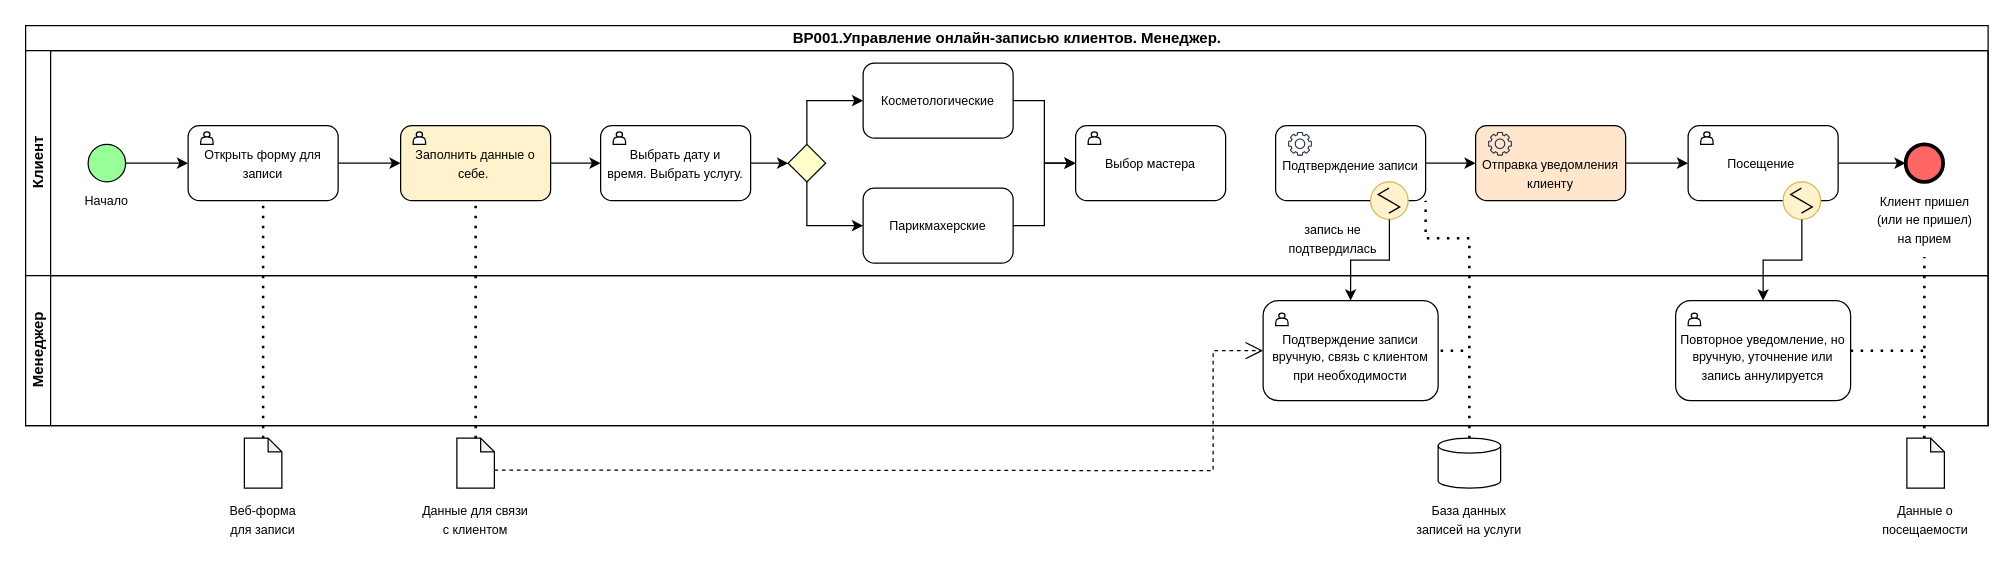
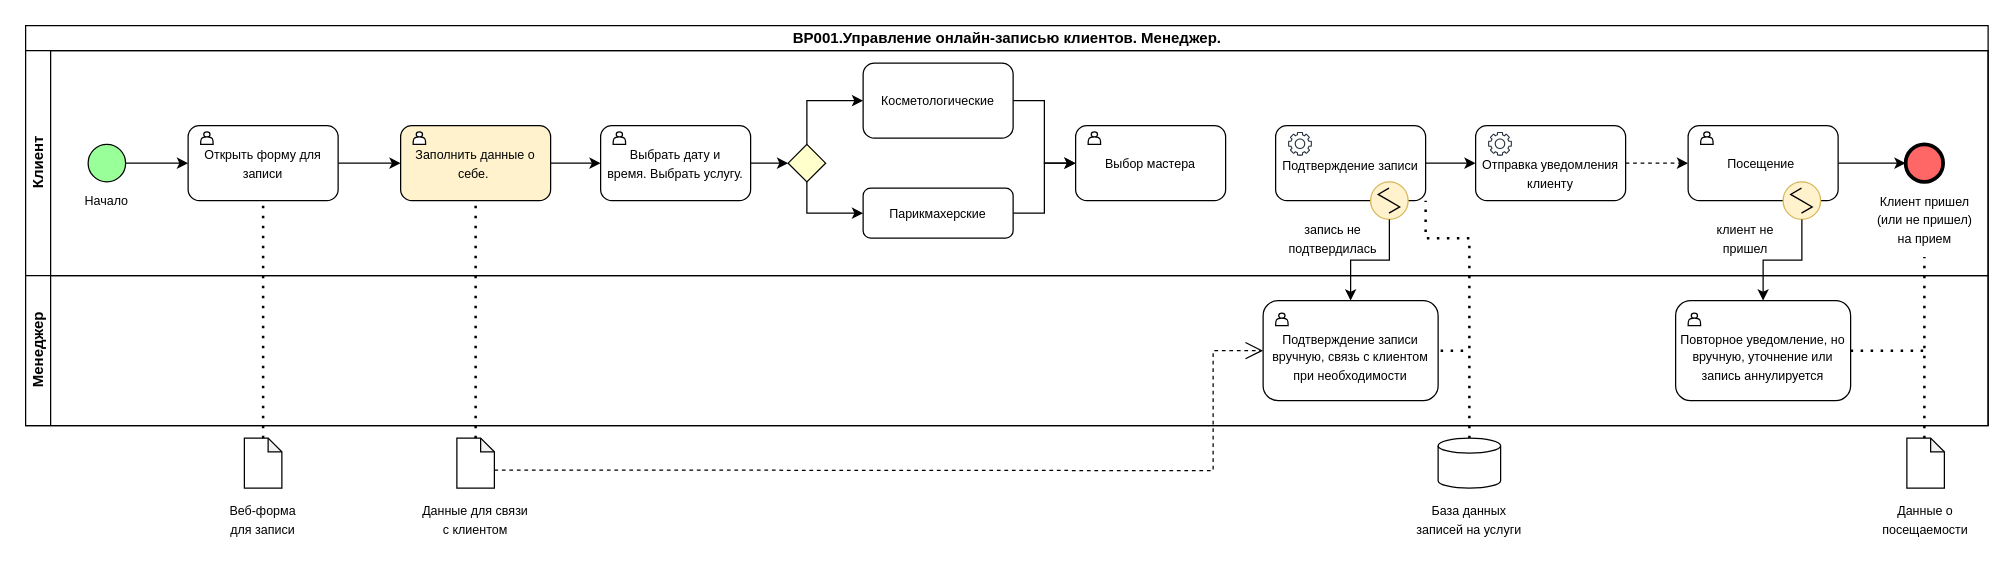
  <mxCell id="0" />
  <mxCell id="1" parent="0" />
  <mxCell id="2" value="BP001.Управление онлайн-записью клиентов. Менеджер." style="swimlane;childLayout=stackLayout;resizeParent=1;resizeParentMax=0;horizontal=1;startSize=20;horizontalStack=0;html=1;" vertex="1" parent="1"><mxGeometry x="20" y="20" width="1570" height="320" as="geometry"><mxRectangle x="150" y="40" width="60" height="30" as="alternateBounds" /></mxGeometry></mxCell>
  <mxCell id="3" value="Клиент" style="swimlane;startSize=20;horizontal=0;html=1;" vertex="1" parent="2"><mxGeometry y="20" width="1570" height="180" as="geometry" /></mxCell>
  <mxCell id="4" value="&lt;font size=&quot;1&quot;&gt;Выбор мастера&lt;/font&gt;" style="rounded=1;whiteSpace=wrap;html=1;" vertex="1" parent="3"><mxGeometry x="840" y="60" width="120" height="60" as="geometry" /></mxCell>
  <mxCell id="5" value="" style="shape=actor;whiteSpace=wrap;html=1;" vertex="1" parent="3"><mxGeometry x="850" y="65" width="10" height="10" as="geometry" /></mxCell>
  <mxCell id="6" value="" style="ellipse;whiteSpace=wrap;html=1;aspect=fixed;fillColor=light-dark(#99FF99,var(--ge-dark-color, #121212));" vertex="1" parent="3"><mxGeometry x="50" y="75" width="30" height="30" as="geometry" /></mxCell>
  <mxCell id="7" value="" style="edgeStyle=orthogonalEdgeStyle;rounded=0;orthogonalLoop=1;jettySize=auto;html=1;entryX=0;entryY=0.5;entryDx=0;entryDy=0;" edge="1" parent="3" source="8" target="11"><mxGeometry relative="1" as="geometry" /></mxCell>
  <mxCell id="8" value="&lt;font style=&quot;font-size: 10px;&quot;&gt;Открыть форму для записи&lt;/font&gt;" style="rounded=1;whiteSpace=wrap;html=1;" vertex="1" parent="3"><mxGeometry x="130" y="60" width="120" height="60" as="geometry" /></mxCell>
  <mxCell id="9" value="" style="shape=actor;whiteSpace=wrap;html=1;" vertex="1" parent="3"><mxGeometry x="140" y="65" width="10" height="10" as="geometry" /></mxCell>
  <mxCell id="10" value="" style="edgeStyle=orthogonalEdgeStyle;rounded=0;orthogonalLoop=1;jettySize=auto;html=1;entryX=0;entryY=0.5;entryDx=0;entryDy=0;" edge="1" parent="3" source="11" target="14"><mxGeometry relative="1" as="geometry" /></mxCell>
  <mxCell id="11" value="&lt;font size=&quot;1&quot;&gt;Заполнить данные о себе.&amp;nbsp;&lt;/font&gt;" style="rounded=1;whiteSpace=wrap;html=1;fillColor=#fff2cc;" vertex="1" parent="3"><mxGeometry x="300" y="60" width="120" height="60" as="geometry" /></mxCell>
  <mxCell id="12" value="" style="shape=actor;whiteSpace=wrap;html=1;" vertex="1" parent="3"><mxGeometry x="310" y="65" width="10" height="10" as="geometry" /></mxCell>
  <mxCell id="13" value="" style="edgeStyle=orthogonalEdgeStyle;rounded=0;orthogonalLoop=1;jettySize=auto;html=1;" edge="1" parent="3" source="14"><mxGeometry relative="1" as="geometry"><mxPoint x="610.059" y="90.059" as="targetPoint" /></mxGeometry></mxCell>
  <mxCell id="14" value="&lt;font style=&quot;font-size: 10px;&quot;&gt;&lt;span style=&quot;font-size: x-small;&quot;&gt;Выбрать дату и время.&amp;nbsp;&lt;/span&gt;Выбрать услугу.&lt;/font&gt;" style="rounded=1;whiteSpace=wrap;html=1;" vertex="1" parent="3"><mxGeometry x="460" y="60" width="120" height="60" as="geometry" /></mxCell>
  <mxCell id="15" value="" style="shape=actor;whiteSpace=wrap;html=1;" vertex="1" parent="3"><mxGeometry x="470" y="65" width="10" height="10" as="geometry" /></mxCell>
  <mxCell id="16" style="edgeStyle=orthogonalEdgeStyle;rounded=0;orthogonalLoop=1;jettySize=auto;html=1;exitX=0.5;exitY=1;exitDx=0;exitDy=0;entryX=0;entryY=0.5;entryDx=0;entryDy=0;" edge="1" parent="3" source="17" target="23"><mxGeometry relative="1" as="geometry" /></mxCell>
  <mxCell id="17" value="" style="rhombus;whiteSpace=wrap;html=1;fillColor=light-dark(#FFFFCC,var(--ge-dark-color, #121212));" vertex="1" parent="3"><mxGeometry x="610" y="75" width="30" height="30" as="geometry" /></mxCell>
  <mxCell id="18" style="edgeStyle=orthogonalEdgeStyle;rounded=0;orthogonalLoop=1;jettySize=auto;html=1;exitX=1;exitY=0.5;exitDx=0;exitDy=0;entryX=0;entryY=0.5;entryDx=0;entryDy=0;" edge="1" parent="3" source="19" target="4"><mxGeometry relative="1" as="geometry" /></mxCell>
  <mxCell id="19" value="&lt;font style=&quot;font-size: 10px;&quot;&gt;Косметологические&lt;/font&gt;" style="rounded=1;whiteSpace=wrap;html=1;" vertex="1" parent="3"><mxGeometry x="670" y="10" width="120" height="60" as="geometry" /></mxCell>
  <mxCell id="20" value="" style="edgeStyle=orthogonalEdgeStyle;rounded=0;orthogonalLoop=1;jettySize=auto;html=1;exitX=0.5;exitY=0;exitDx=0;exitDy=0;entryX=0;entryY=0.5;entryDx=0;entryDy=0;" edge="1" parent="3" source="17" target="19"><mxGeometry relative="1" as="geometry"><mxPoint x="920" y="150" as="targetPoint" /><mxPoint x="775" y="135" as="sourcePoint" /><Array as="points" /></mxGeometry></mxCell>
  <mxCell id="21" value="" style="endArrow=classic;html=1;rounded=0;exitX=1;exitY=0.5;exitDx=0;exitDy=0;" edge="1" parent="3" source="6"><mxGeometry width="50" height="50" relative="1" as="geometry"><mxPoint x="320" y="260" as="sourcePoint" /><mxPoint x="130" y="90" as="targetPoint" /></mxGeometry></mxCell>
  <mxCell id="22" style="edgeStyle=orthogonalEdgeStyle;rounded=0;orthogonalLoop=1;jettySize=auto;html=1;exitX=1;exitY=0.5;exitDx=0;exitDy=0;entryX=0;entryY=0.5;entryDx=0;entryDy=0;" edge="1" parent="3" source="23" target="4"><mxGeometry relative="1" as="geometry" /></mxCell>
- <mxCell id="23" value="&lt;font style=&quot;font-size: 10px;&quot;&gt;Парикмахерские&lt;/font&gt;" style="rounded=1;whiteSpace=wrap;html=1;" vertex="1" parent="3"><mxGeometry x="670" y="110" width="120" height="60" as="geometry" /></mxCell>
+ <mxCell id="23" value="&lt;font style=&quot;font-size: 10px;&quot;&gt;Парикмахерские&lt;/font&gt;" style="rounded=1;whiteSpace=wrap;html=1;" vertex="1" parent="3"><mxGeometry x="670" y="110" width="120" height="40" as="geometry" /></mxCell>
  <mxCell id="24" value="" style="edgeStyle=orthogonalEdgeStyle;rounded=0;orthogonalLoop=1;jettySize=auto;html=1;entryX=0;entryY=0.5;entryDx=0;entryDy=0;" edge="1" parent="3" source="25" target="31"><mxGeometry relative="1" as="geometry" /></mxCell>
  <mxCell id="25" value="&lt;font size=&quot;1&quot;&gt;Подтверждение записи&lt;/font&gt;" style="rounded=1;whiteSpace=wrap;html=1;spacingBottom=-4;" vertex="1" parent="3"><mxGeometry x="1000" y="60" width="120" height="60" as="geometry" /></mxCell>
  <mxCell id="26" value="" style="sketch=0;outlineConnect=0;fontColor=#232F3E;gradientColor=none;fillColor=#232F3D;strokeColor=none;dashed=0;verticalLabelPosition=bottom;verticalAlign=top;align=center;html=1;fontSize=12;fontStyle=0;aspect=fixed;pointerEvents=1;shape=mxgraph.aws4.gear;" vertex="1" parent="3"><mxGeometry x="1010" y="65" width="19" height="19" as="geometry" /></mxCell>
  <mxCell id="27" value="&lt;font style=&quot;font-size: 10px;&quot;&gt;запись не подтвердилась&lt;/font&gt;" style="text;html=1;align=center;verticalAlign=middle;whiteSpace=wrap;rounded=0;" vertex="1" parent="3"><mxGeometry x="1016" y="135" width="60" height="30" as="geometry" /></mxCell>
  <mxCell id="28" value="" style="ellipse;whiteSpace=wrap;html=1;aspect=fixed;fillColor=#fff2cc;strokeColor=#d6b656;" vertex="1" parent="3"><mxGeometry x="1076" y="105" width="30" height="30" as="geometry" /></mxCell>
  <mxCell id="29" value="" style="edgeStyle=isometricEdgeStyle;endArrow=none;html=1;rounded=0;" edge="1" parent="3"><mxGeometry width="50" height="100" relative="1" as="geometry"><mxPoint x="1090.66" y="130" as="sourcePoint" /><mxPoint x="1090.66" y="110" as="targetPoint" /><Array as="points"><mxPoint x="1090.66" y="120" /></Array></mxGeometry></mxCell>
- <mxCell id="30" value="" style="edgeStyle=orthogonalEdgeStyle;rounded=0;orthogonalLoop=1;jettySize=auto;html=1;" edge="1" parent="3" source="31" target="34"><mxGeometry relative="1" as="geometry" /></mxCell>
- <mxCell id="31" value="&lt;font size=&quot;1&quot;&gt;Отправка уведомления клиенту&lt;/font&gt;" style="rounded=1;whiteSpace=wrap;html=1;spacing=2;spacingBottom=-16;fillColor=#ffe6cc;" vertex="1" parent="3"><mxGeometry x="1160" y="60" width="120" height="60" as="geometry" /></mxCell>
+ <mxCell id="30" value="" style="edgeStyle=orthogonalEdgeStyle;rounded=0;orthogonalLoop=1;jettySize=auto;html=1;dashed=1;" edge="1" parent="3" source="31" target="34"><mxGeometry relative="1" as="geometry" /></mxCell>
+ <mxCell id="31" value="&lt;font size=&quot;1&quot;&gt;Отправка уведомления клиенту&lt;/font&gt;" style="rounded=1;whiteSpace=wrap;html=1;spacing=2;spacingBottom=-16;" vertex="1" parent="3"><mxGeometry x="1160" y="60" width="120" height="60" as="geometry" /></mxCell>
  <mxCell id="32" value="" style="sketch=0;outlineConnect=0;fontColor=#232F3E;gradientColor=none;fillColor=#232F3D;strokeColor=none;dashed=0;verticalLabelPosition=bottom;verticalAlign=top;align=center;html=1;fontSize=12;fontStyle=0;aspect=fixed;pointerEvents=1;shape=mxgraph.aws4.gear;" vertex="1" parent="3"><mxGeometry x="1170" y="65" width="19" height="19" as="geometry" /></mxCell>
  <mxCell id="33" value="" style="edgeStyle=orthogonalEdgeStyle;rounded=0;orthogonalLoop=1;jettySize=auto;html=1;" edge="1" parent="3" source="34" target="36"><mxGeometry relative="1" as="geometry" /></mxCell>
  <mxCell id="34" value="&lt;font size=&quot;1&quot;&gt;Посещение&amp;nbsp;&lt;/font&gt;" style="rounded=1;whiteSpace=wrap;html=1;spacing=2;spacingBottom=0;" vertex="1" parent="3"><mxGeometry x="1330" y="60" width="120" height="60" as="geometry" /></mxCell>
  <mxCell id="35" value="" style="shape=actor;whiteSpace=wrap;html=1;" vertex="1" parent="3"><mxGeometry x="1340" y="65" width="10" height="10" as="geometry" /></mxCell>
  <mxCell id="36" value="" style="ellipse;whiteSpace=wrap;html=1;rounded=1;spacing=2;spacingBottom=0;fillColor=light-dark(#FF6666,var(--ge-dark-color, #121212));labelBorderColor=default;strokeWidth=3;" vertex="1" parent="3"><mxGeometry x="1504" y="75" width="30" height="30" as="geometry" /></mxCell>
  <mxCell id="37" value="&lt;font style=&quot;font-size: 10px;&quot;&gt;Начало&lt;/font&gt;" style="text;html=1;align=center;verticalAlign=middle;whiteSpace=wrap;rounded=0;" vertex="1" parent="3"><mxGeometry x="35" y="105" width="60" height="30" as="geometry" /></mxCell>
  <mxCell id="38" value="&lt;font style=&quot;font-size: 10px;&quot;&gt;Клиент пришел (или не пришел) на прием&lt;/font&gt;" style="text;html=1;align=center;verticalAlign=middle;whiteSpace=wrap;rounded=0;" vertex="1" parent="3"><mxGeometry x="1473.5" y="105" width="91" height="60" as="geometry" /></mxCell>
  <mxCell id="39" value="Менеджер" style="swimlane;startSize=20;horizontal=0;html=1;" vertex="1" parent="2"><mxGeometry y="200" width="1570" height="120" as="geometry" /></mxCell>
  <mxCell id="40" value="&lt;font size=&quot;1&quot;&gt;Подтверждение записи вручную, связь с клиентом при необходимости&lt;/font&gt;" style="rounded=1;whiteSpace=wrap;html=1;spacingBottom=-9;" vertex="1" parent="39"><mxGeometry x="990" y="20" width="140" height="80" as="geometry" /></mxCell>
  <mxCell id="41" value="" style="shape=actor;whiteSpace=wrap;html=1;spacingBottom=0;" vertex="1" parent="39"><mxGeometry x="1000" y="30" width="10" height="10" as="geometry" /></mxCell>
+ <mxCell id="42" value="&lt;font style=&quot;font-size: 10px;&quot;&gt;клиент не пришел&lt;/font&gt;" style="text;html=1;align=center;verticalAlign=middle;whiteSpace=wrap;rounded=0;" vertex="1" parent="39"><mxGeometry x="1346" y="-45" width="60" height="30" as="geometry" /></mxCell>
  <mxCell id="43" value="" style="ellipse;whiteSpace=wrap;html=1;aspect=fixed;fillColor=#fff2cc;strokeColor=#d6b656;" vertex="1" parent="39"><mxGeometry x="1406" y="-75" width="30" height="30" as="geometry" /></mxCell>
  <mxCell id="44" value="" style="edgeStyle=isometricEdgeStyle;endArrow=none;html=1;rounded=0;" edge="1" parent="39"><mxGeometry width="50" height="100" relative="1" as="geometry"><mxPoint x="1420.66" y="-50" as="sourcePoint" /><mxPoint x="1420.66" y="-70" as="targetPoint" /><Array as="points"><mxPoint x="1420.66" y="-60" /></Array></mxGeometry></mxCell>
  <mxCell id="45" value="&lt;font style=&quot;font-size: 10px;&quot;&gt;Повторное уведомление, но вручную, уточнение или запись аннулируется&lt;/font&gt;" style="rounded=1;whiteSpace=wrap;html=1;spacingBottom=-9;" vertex="1" parent="39"><mxGeometry x="1320" y="20" width="140" height="80" as="geometry" /></mxCell>
  <mxCell id="46" value="" style="shape=actor;whiteSpace=wrap;html=1;spacingBottom=0;" vertex="1" parent="39"><mxGeometry x="1330" y="30" width="10" height="10" as="geometry" /></mxCell>
  <mxCell id="47" style="edgeStyle=orthogonalEdgeStyle;rounded=0;orthogonalLoop=1;jettySize=auto;html=1;exitX=0.5;exitY=1;exitDx=0;exitDy=0;" edge="1" parent="39" source="43" target="45"><mxGeometry relative="1" as="geometry" /></mxCell>
  <mxCell id="48" style="edgeStyle=orthogonalEdgeStyle;rounded=0;orthogonalLoop=1;jettySize=auto;html=1;exitX=0.5;exitY=1;exitDx=0;exitDy=0;" edge="1" parent="2" source="28" target="40"><mxGeometry relative="1" as="geometry" /></mxCell>
  <mxCell id="49" value="" style="shape=note;whiteSpace=wrap;html=1;backgroundOutline=1;darkOpacity=0.05;size=11;" vertex="1" parent="1"><mxGeometry x="195" y="350" width="30" height="40" as="geometry" /></mxCell>
  <mxCell id="50" value="" style="endArrow=none;dashed=1;html=1;dashPattern=1 3;strokeWidth=2;rounded=0;entryX=0.5;entryY=1;entryDx=0;entryDy=0;exitX=0.5;exitY=0;exitDx=0;exitDy=0;exitPerimeter=0;" edge="1" parent="1" source="49" target="8"><mxGeometry width="50" height="50" relative="1" as="geometry"><mxPoint x="400" y="310" as="sourcePoint" /><mxPoint x="450" y="260" as="targetPoint" /></mxGeometry></mxCell>
  <mxCell id="51" value="&lt;font style=&quot;font-size: 10px;&quot;&gt;Веб-форма для записи&lt;/font&gt;" style="text;html=1;align=center;verticalAlign=middle;whiteSpace=wrap;rounded=0;" vertex="1" parent="1"><mxGeometry x="180" y="400" width="60" height="30" as="geometry" /></mxCell>
  <mxCell id="52" value="" style="shape=note;whiteSpace=wrap;html=1;backgroundOutline=1;darkOpacity=0.05;size=11;" vertex="1" parent="1"><mxGeometry x="365" y="350" width="30" height="40" as="geometry" /></mxCell>
  <mxCell id="53" value="" style="endArrow=none;dashed=1;html=1;dashPattern=1 3;strokeWidth=2;rounded=0;entryX=0.5;entryY=1;entryDx=0;entryDy=0;exitX=0.5;exitY=0;exitDx=0;exitDy=0;exitPerimeter=0;" edge="1" parent="1" source="52"><mxGeometry width="50" height="50" relative="1" as="geometry"><mxPoint x="570" y="310" as="sourcePoint" /><mxPoint x="380" y="160" as="targetPoint" /></mxGeometry></mxCell>
  <mxCell id="54" value="&lt;span style=&quot;font-size: 10px;&quot;&gt;Данные для связи с клиентом&lt;/span&gt;" style="text;html=1;align=center;verticalAlign=middle;whiteSpace=wrap;rounded=0;" vertex="1" parent="1"><mxGeometry x="335" y="400" width="90" height="30" as="geometry" /></mxCell>
  <mxCell id="55" value="&lt;span style=&quot;font-size: 10px;&quot;&gt;База данных записей на услуги&lt;/span&gt;" style="text;html=1;align=center;verticalAlign=middle;whiteSpace=wrap;rounded=0;" vertex="1" parent="1"><mxGeometry x="1130" y="400" width="90" height="30" as="geometry" /></mxCell>
  <mxCell id="56" value="" style="endArrow=none;dashed=1;html=1;dashPattern=1 3;strokeWidth=2;rounded=0;entryX=1;entryY=1;entryDx=0;entryDy=0;exitX=0.5;exitY=0;exitDx=0;exitDy=0;exitPerimeter=0;" edge="1" parent="1" source="57" target="25"><mxGeometry width="50" height="50" relative="1" as="geometry"><mxPoint x="1170" y="310" as="sourcePoint" /><mxPoint x="1140" y="160" as="targetPoint" /><Array as="points"><mxPoint x="1175" y="190" /><mxPoint x="1140" y="190" /></Array></mxGeometry></mxCell>
  <mxCell id="57" value="" style="shape=cylinder3;whiteSpace=wrap;html=1;boundedLbl=1;backgroundOutline=1;size=6.0;" vertex="1" parent="1"><mxGeometry x="1150" y="350" width="50" height="40" as="geometry" /></mxCell>
  <mxCell id="58" value="" style="endArrow=none;dashed=1;html=1;dashPattern=1 3;strokeWidth=2;rounded=0;entryX=1;entryY=0.5;entryDx=0;entryDy=0;" edge="1" parent="1" target="40"><mxGeometry width="50" height="50" relative="1" as="geometry"><mxPoint x="1170" y="280" as="sourcePoint" /><mxPoint x="1110" y="290" as="targetPoint" /></mxGeometry></mxCell>
  <mxCell id="59" value="" style="endArrow=open;endSize=12;dashed=1;html=1;rounded=0;exitX=0;exitY=0;exitDx=30.0;exitDy=25.5;exitPerimeter=0;entryX=0;entryY=0.5;entryDx=0;entryDy=0;" edge="1" parent="1" source="52" target="40"><mxGeometry x="-0.901" width="160" relative="1" as="geometry"><mxPoint x="790" y="320" as="sourcePoint" /><mxPoint x="950" y="320" as="targetPoint" /><Array as="points"><mxPoint x="970" y="376" /><mxPoint x="970" y="280" /></Array><mxPoint as="offset" /></mxGeometry></mxCell>
  <mxCell id="60" value="" style="endArrow=none;dashed=1;html=1;dashPattern=1 3;strokeWidth=2;rounded=0;entryX=0.5;entryY=1;entryDx=0;entryDy=0;" edge="1" parent="1" target="38"><mxGeometry width="50" height="50" relative="1" as="geometry"><mxPoint x="1539" y="350" as="sourcePoint" /><mxPoint x="1300" y="260" as="targetPoint" /></mxGeometry></mxCell>
  <mxCell id="61" value="" style="shape=note;whiteSpace=wrap;html=1;backgroundOutline=1;darkOpacity=0.05;size=11;" vertex="1" parent="1"><mxGeometry x="1525" y="350" width="30" height="40" as="geometry" /></mxCell>
  <mxCell id="62" value="&lt;font style=&quot;font-size: 10px;&quot;&gt;Данные о посещаемости&lt;/font&gt;" style="text;html=1;align=center;verticalAlign=middle;whiteSpace=wrap;rounded=0;" vertex="1" parent="1"><mxGeometry x="1510" y="400" width="60" height="30" as="geometry" /></mxCell>
  <mxCell id="63" value="" style="endArrow=none;dashed=1;html=1;dashPattern=1 3;strokeWidth=2;rounded=0;exitX=1;exitY=0.5;exitDx=0;exitDy=0;" edge="1" parent="1" source="45"><mxGeometry width="50" height="50" relative="1" as="geometry"><mxPoint x="1290" y="280" as="sourcePoint" /><mxPoint x="1540" y="280" as="targetPoint" /></mxGeometry></mxCell>
